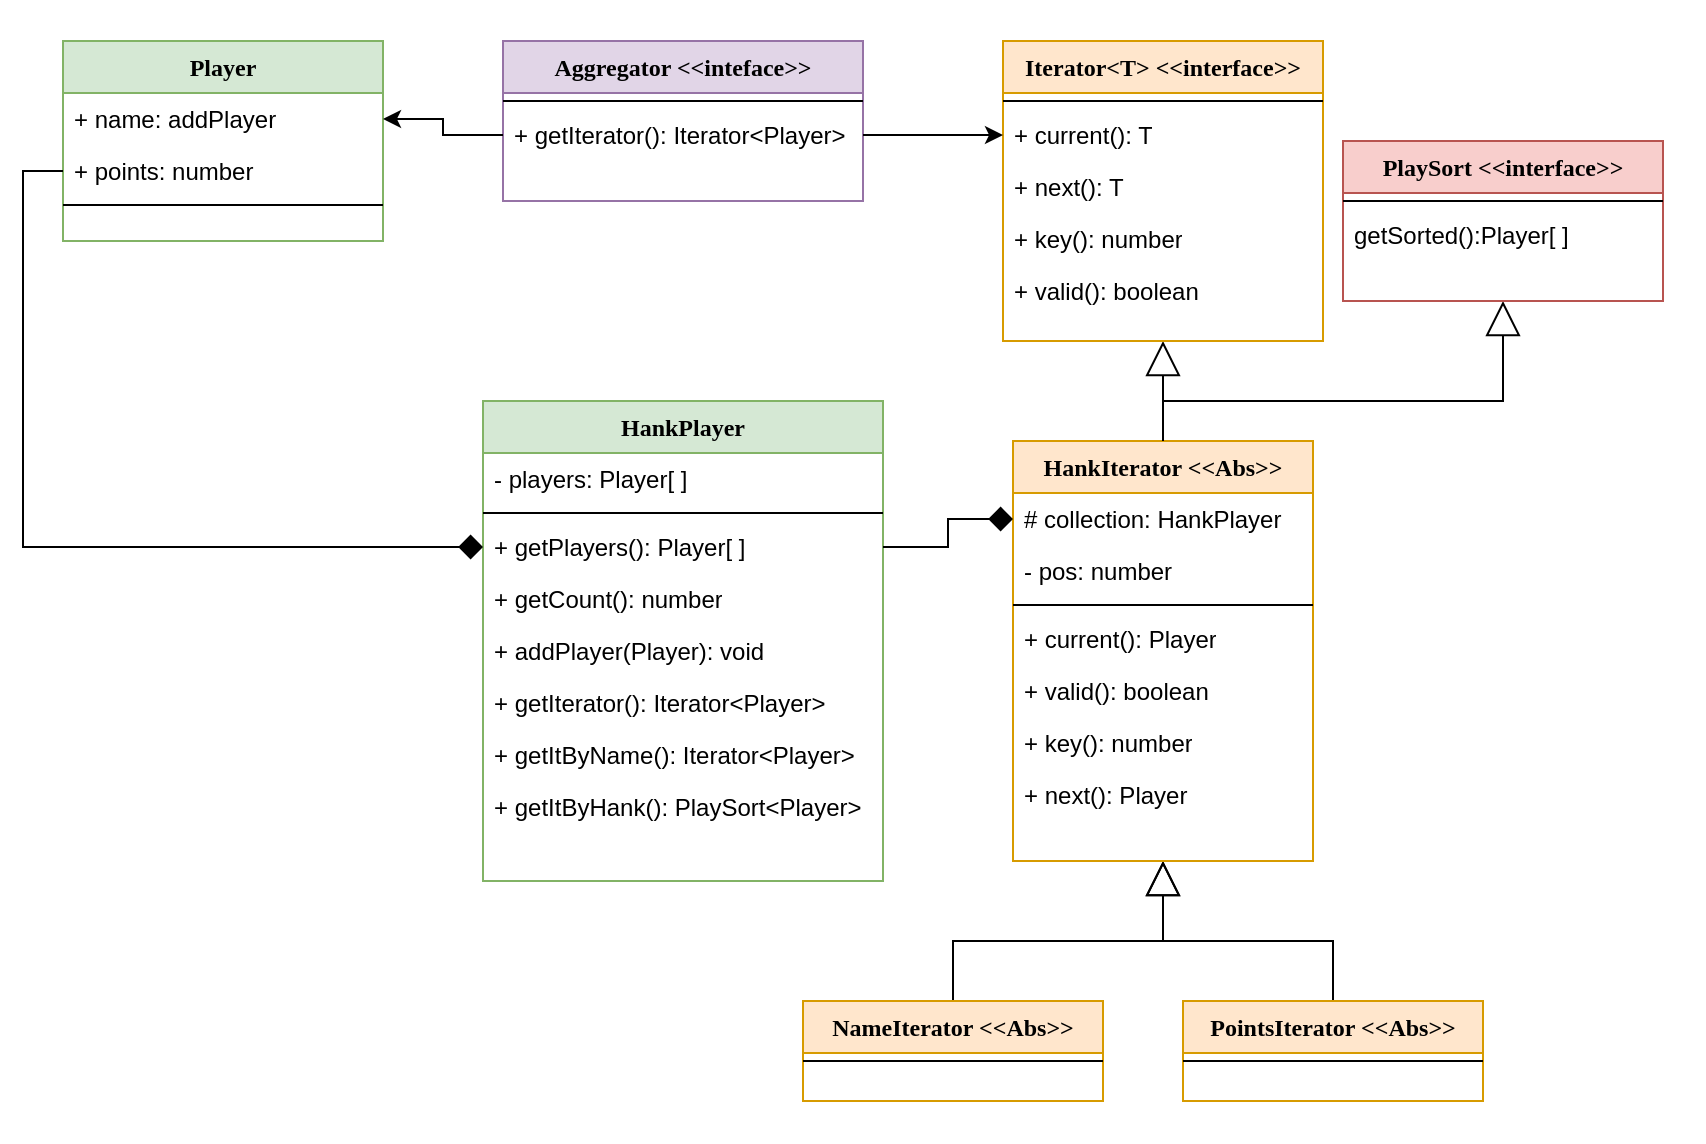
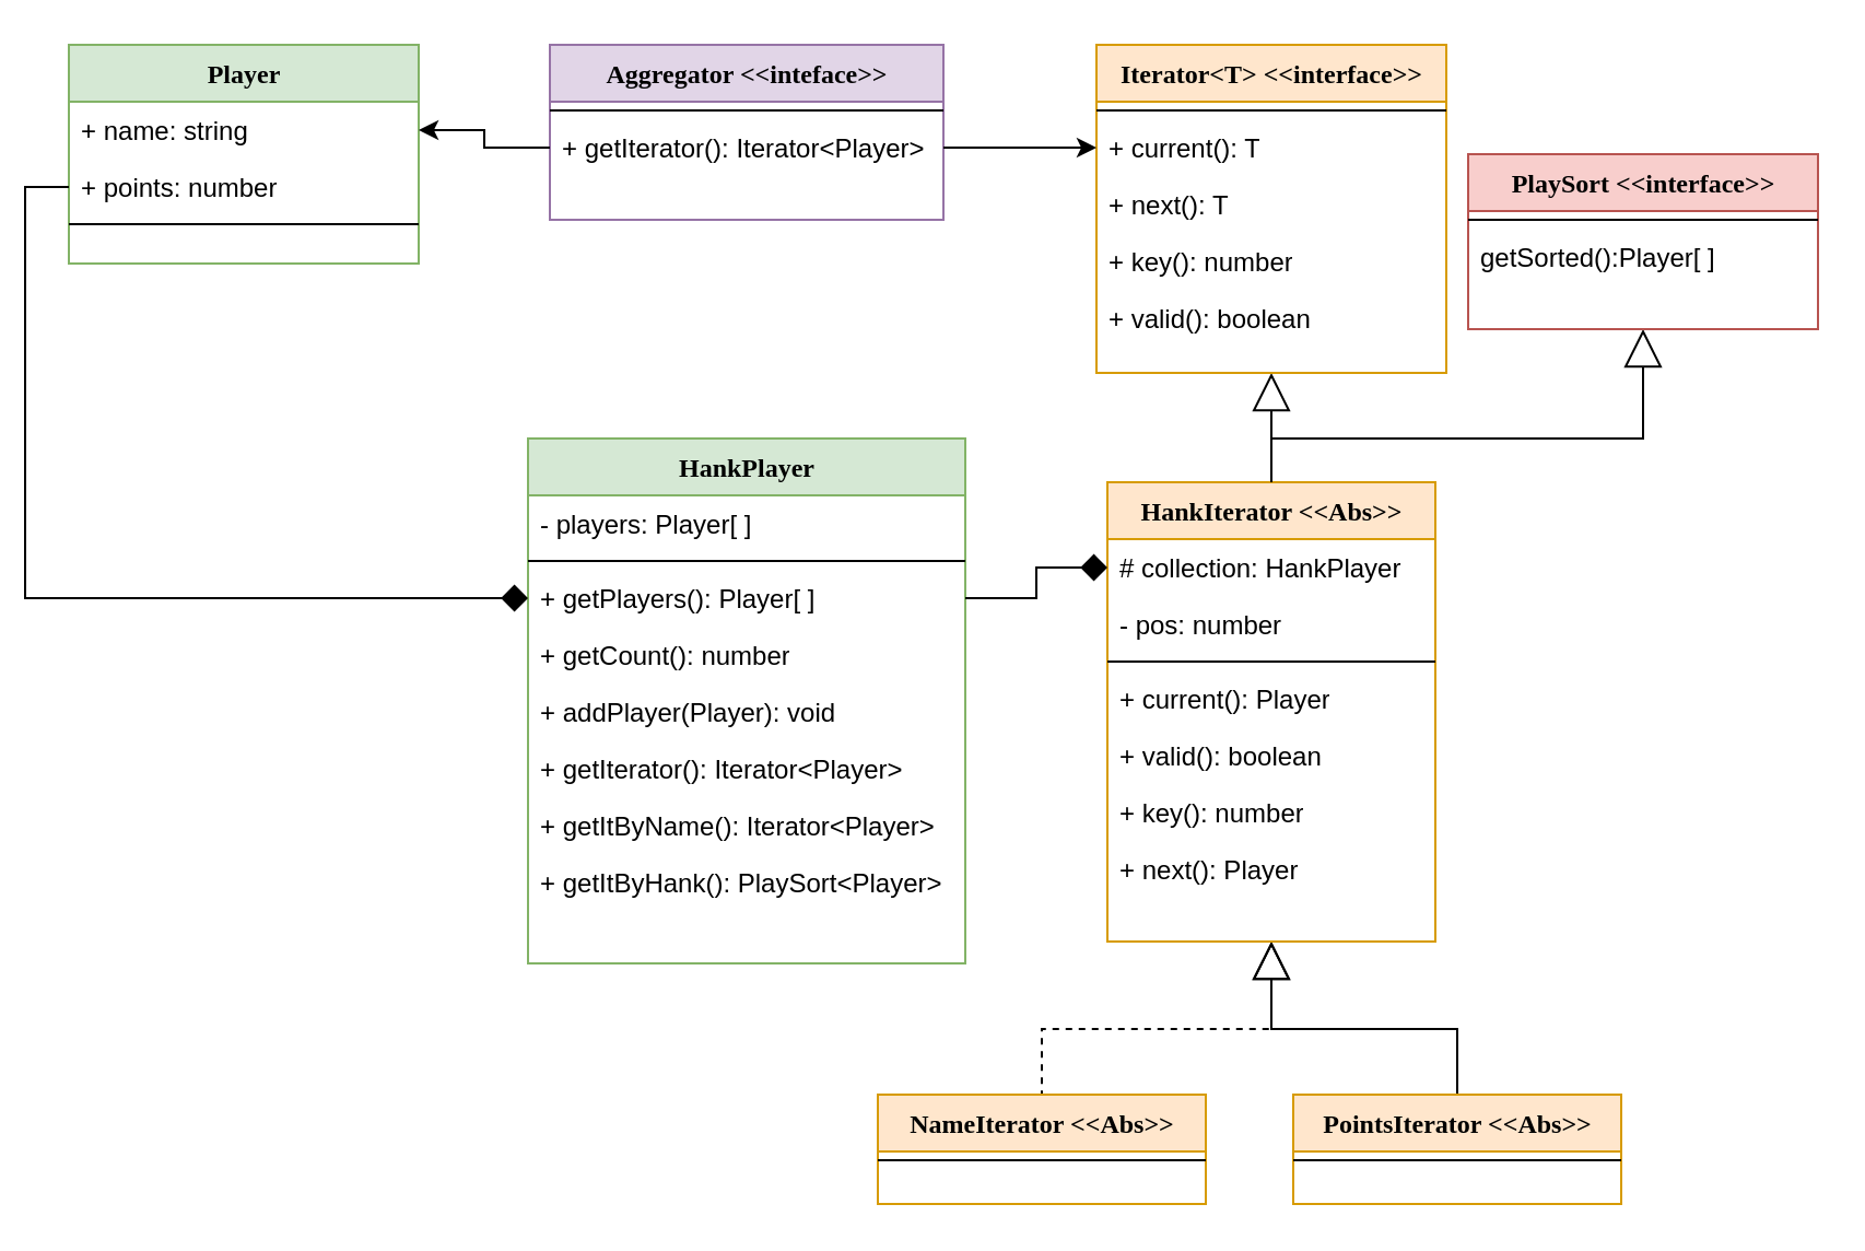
  <mxCell id="0" />
  <mxCell id="1" parent="0" />
  <mxCell id="2" style="edgeStyle=orthogonalEdgeStyle;rounded=0;orthogonalLoop=1;jettySize=auto;html=1;exitX=0.5;exitY=1;exitDx=0;exitDy=0;entryX=0.5;entryY=0;entryDx=0;entryDy=0;startArrow=block;startFill=0;startSize=15;endArrow=none;endFill=0;" edge="1" parent="1" source="3" target="30"><mxGeometry relative="1" as="geometry" /></mxCell>
  <mxCell id="3" value="Iterator&amp;lt;T&amp;gt; &amp;lt;&amp;lt;interface&amp;gt;&amp;gt;" style="swimlane;html=1;fontStyle=1;align=center;verticalAlign=top;childLayout=stackLayout;horizontal=1;startSize=26;horizontalStack=0;resizeParent=1;resizeLast=0;collapsible=1;marginBottom=0;swimlaneFillColor=#ffffff;rounded=0;shadow=0;comic=0;labelBackgroundColor=none;strokeWidth=1;fillColor=#ffe6cc;fontFamily=Verdana;fontSize=12;strokeColor=#d79b00;" parent="1" vertex="1"><mxGeometry x="490" y="20" width="160" height="150" as="geometry" /></mxCell>
  <mxCell id="4" value="" style="line;html=1;strokeWidth=1;fillColor=none;align=left;verticalAlign=middle;spacingTop=-1;spacingLeft=3;spacingRight=3;rotatable=0;labelPosition=right;points=[];portConstraint=eastwest;" parent="3" vertex="1"><mxGeometry y="26" width="160" height="8" as="geometry" /></mxCell>
  <mxCell id="5" value="+ current(): T" style="text;html=1;strokeColor=none;fillColor=none;align=left;verticalAlign=top;spacingLeft=4;spacingRight=4;whiteSpace=wrap;overflow=hidden;rotatable=0;points=[[0,0.5],[1,0.5]];portConstraint=eastwest;" parent="3" vertex="1"><mxGeometry y="34" width="160" height="26" as="geometry" /></mxCell>
  <mxCell id="6" value="+ next(): T" style="text;html=1;strokeColor=none;fillColor=none;align=left;verticalAlign=top;spacingLeft=4;spacingRight=4;whiteSpace=wrap;overflow=hidden;rotatable=0;points=[[0,0.5],[1,0.5]];portConstraint=eastwest;" parent="3" vertex="1"><mxGeometry y="60" width="160" height="26" as="geometry" /></mxCell>
  <mxCell id="7" value="+ key(): number" style="text;html=1;strokeColor=none;fillColor=none;align=left;verticalAlign=top;spacingLeft=4;spacingRight=4;whiteSpace=wrap;overflow=hidden;rotatable=0;points=[[0,0.5],[1,0.5]];portConstraint=eastwest;" vertex="1" parent="3"><mxGeometry y="86" width="160" height="26" as="geometry" /></mxCell>
  <mxCell id="8" value="+ valid(): boolean" style="text;html=1;strokeColor=none;fillColor=none;align=left;verticalAlign=top;spacingLeft=4;spacingRight=4;whiteSpace=wrap;overflow=hidden;rotatable=0;points=[[0,0.5],[1,0.5]];portConstraint=eastwest;" vertex="1" parent="3"><mxGeometry y="112" width="160" height="26" as="geometry" /></mxCell>
  <mxCell id="9" value="Aggregator &amp;lt;&amp;lt;inteface&amp;gt;&amp;gt;" style="swimlane;html=1;fontStyle=1;align=center;verticalAlign=top;childLayout=stackLayout;horizontal=1;startSize=26;horizontalStack=0;resizeParent=1;resizeLast=0;collapsible=1;marginBottom=0;swimlaneFillColor=#ffffff;rounded=0;shadow=0;comic=0;labelBackgroundColor=none;strokeWidth=1;fillColor=#e1d5e7;fontFamily=Verdana;fontSize=12;strokeColor=#9673a6;" vertex="1" parent="1"><mxGeometry x="240" y="20" width="180" height="80" as="geometry" /></mxCell>
  <mxCell id="10" value="" style="line;html=1;strokeWidth=1;fillColor=none;align=left;verticalAlign=middle;spacingTop=-1;spacingLeft=3;spacingRight=3;rotatable=0;labelPosition=right;points=[];portConstraint=eastwest;" vertex="1" parent="9"><mxGeometry y="26" width="180" height="8" as="geometry" /></mxCell>
  <mxCell id="11" value="+ getIterator(): Iterator&amp;lt;Player&amp;gt;" style="text;html=1;strokeColor=none;fillColor=none;align=left;verticalAlign=top;spacingLeft=4;spacingRight=4;whiteSpace=wrap;overflow=hidden;rotatable=0;points=[[0,0.5],[1,0.5]];portConstraint=eastwest;" vertex="1" parent="9"><mxGeometry y="34" width="180" height="26" as="geometry" /></mxCell>
  <mxCell id="12" value="Player" style="swimlane;html=1;fontStyle=1;align=center;verticalAlign=top;childLayout=stackLayout;horizontal=1;startSize=26;horizontalStack=0;resizeParent=1;resizeLast=0;collapsible=1;marginBottom=0;swimlaneFillColor=#ffffff;rounded=0;shadow=0;comic=0;labelBackgroundColor=none;strokeWidth=1;fillColor=#d5e8d4;fontFamily=Verdana;fontSize=12;strokeColor=#82b366;" vertex="1" parent="1"><mxGeometry x="20" y="20" width="160" height="100" as="geometry" /></mxCell>
- <mxCell id="13" value="+ name: addPlayer" style="text;html=1;strokeColor=none;fillColor=none;align=left;verticalAlign=top;spacingLeft=4;spacingRight=4;whiteSpace=wrap;overflow=hidden;rotatable=0;points=[[0,0.5],[1,0.5]];portConstraint=eastwest;" vertex="1" parent="12"><mxGeometry y="26" width="160" height="26" as="geometry" /></mxCell>
+ <mxCell id="13" value="+ name: string" style="text;html=1;strokeColor=none;fillColor=none;align=left;verticalAlign=top;spacingLeft=4;spacingRight=4;whiteSpace=wrap;overflow=hidden;rotatable=0;points=[[0,0.5],[1,0.5]];portConstraint=eastwest;" vertex="1" parent="12"><mxGeometry y="26" width="160" height="26" as="geometry" /></mxCell>
  <mxCell id="14" value="+ points: number" style="text;html=1;strokeColor=none;fillColor=none;align=left;verticalAlign=top;spacingLeft=4;spacingRight=4;whiteSpace=wrap;overflow=hidden;rotatable=0;points=[[0,0.5],[1,0.5]];portConstraint=eastwest;" vertex="1" parent="12"><mxGeometry y="52" width="160" height="26" as="geometry" /></mxCell>
  <mxCell id="15" value="" style="line;html=1;strokeWidth=1;fillColor=none;align=left;verticalAlign=middle;spacingTop=-1;spacingLeft=3;spacingRight=3;rotatable=0;labelPosition=right;points=[];portConstraint=eastwest;" vertex="1" parent="12"><mxGeometry y="78" width="160" height="8" as="geometry" /></mxCell>
  <mxCell id="16" style="edgeStyle=orthogonalEdgeStyle;rounded=0;orthogonalLoop=1;jettySize=auto;html=1;exitX=0;exitY=0.5;exitDx=0;exitDy=0;" edge="1" parent="1" source="11" target="13"><mxGeometry relative="1" as="geometry" /></mxCell>
  <mxCell id="17" style="edgeStyle=orthogonalEdgeStyle;rounded=0;orthogonalLoop=1;jettySize=auto;html=1;exitX=1;exitY=0.5;exitDx=0;exitDy=0;entryX=0;entryY=0.5;entryDx=0;entryDy=0;" edge="1" parent="1" source="11" target="5"><mxGeometry relative="1" as="geometry" /></mxCell>
  <mxCell id="18" value="HankPlayer" style="swimlane;html=1;fontStyle=1;align=center;verticalAlign=top;childLayout=stackLayout;horizontal=1;startSize=26;horizontalStack=0;resizeParent=1;resizeLast=0;collapsible=1;marginBottom=0;swimlaneFillColor=#ffffff;rounded=0;shadow=0;comic=0;labelBackgroundColor=none;strokeWidth=1;fillColor=#d5e8d4;fontFamily=Verdana;fontSize=12;strokeColor=#82b366;" vertex="1" parent="1"><mxGeometry x="230" y="200" width="200" height="240" as="geometry" /></mxCell>
  <mxCell id="19" value="- players: Player[ ]" style="text;html=1;strokeColor=none;fillColor=none;align=left;verticalAlign=top;spacingLeft=4;spacingRight=4;whiteSpace=wrap;overflow=hidden;rotatable=0;points=[[0,0.5],[1,0.5]];portConstraint=eastwest;" vertex="1" parent="18"><mxGeometry y="26" width="200" height="26" as="geometry" /></mxCell>
  <mxCell id="20" value="" style="line;html=1;strokeWidth=1;fillColor=none;align=left;verticalAlign=middle;spacingTop=-1;spacingLeft=3;spacingRight=3;rotatable=0;labelPosition=right;points=[];portConstraint=eastwest;" vertex="1" parent="18"><mxGeometry y="52" width="200" height="8" as="geometry" /></mxCell>
  <mxCell id="21" value="+ getPlayers(): Player[ ]" style="text;html=1;strokeColor=none;fillColor=none;align=left;verticalAlign=top;spacingLeft=4;spacingRight=4;whiteSpace=wrap;overflow=hidden;rotatable=0;points=[[0,0.5],[1,0.5]];portConstraint=eastwest;" vertex="1" parent="18"><mxGeometry y="60" width="200" height="26" as="geometry" /></mxCell>
  <mxCell id="22" value="+ getCount(): number" style="text;html=1;strokeColor=none;fillColor=none;align=left;verticalAlign=top;spacingLeft=4;spacingRight=4;whiteSpace=wrap;overflow=hidden;rotatable=0;points=[[0,0.5],[1,0.5]];portConstraint=eastwest;" vertex="1" parent="18"><mxGeometry y="86" width="200" height="26" as="geometry" /></mxCell>
  <mxCell id="23" value="+ addPlayer(Player): void" style="text;html=1;strokeColor=none;fillColor=none;align=left;verticalAlign=top;spacingLeft=4;spacingRight=4;whiteSpace=wrap;overflow=hidden;rotatable=0;points=[[0,0.5],[1,0.5]];portConstraint=eastwest;" vertex="1" parent="18"><mxGeometry y="112" width="200" height="26" as="geometry" /></mxCell>
  <mxCell id="24" value="+ getIterator(): Iterator&amp;lt;Player&amp;gt;" style="text;html=1;strokeColor=none;fillColor=none;align=left;verticalAlign=top;spacingLeft=4;spacingRight=4;whiteSpace=wrap;overflow=hidden;rotatable=0;points=[[0,0.5],[1,0.5]];portConstraint=eastwest;" vertex="1" parent="18"><mxGeometry y="138" width="200" height="26" as="geometry" /></mxCell>
  <mxCell id="25" value="+ getItByName(): Iterator&amp;lt;Player&amp;gt;" style="text;html=1;strokeColor=none;fillColor=none;align=left;verticalAlign=top;spacingLeft=4;spacingRight=4;whiteSpace=wrap;overflow=hidden;rotatable=0;points=[[0,0.5],[1,0.5]];portConstraint=eastwest;" vertex="1" parent="18"><mxGeometry y="164" width="200" height="26" as="geometry" /></mxCell>
  <mxCell id="26" value="+ getItByHank(): PlaySort&amp;lt;Player&amp;gt;" style="text;html=1;strokeColor=none;fillColor=none;align=left;verticalAlign=top;spacingLeft=4;spacingRight=4;whiteSpace=wrap;overflow=hidden;rotatable=0;points=[[0,0.5],[1,0.5]];portConstraint=eastwest;" vertex="1" parent="18"><mxGeometry y="190" width="200" height="26" as="geometry" /></mxCell>
  <mxCell id="27" style="edgeStyle=orthogonalEdgeStyle;rounded=0;orthogonalLoop=1;jettySize=auto;html=1;exitX=0;exitY=0.5;exitDx=0;exitDy=0;entryX=0;entryY=0.5;entryDx=0;entryDy=0;startArrow=diamond;startFill=1;startSize=10;endArrow=none;endFill=0;" edge="1" parent="1" source="21" target="14"><mxGeometry relative="1" as="geometry" /></mxCell>
- <mxCell id="28" style="edgeStyle=orthogonalEdgeStyle;rounded=0;orthogonalLoop=1;jettySize=auto;html=1;exitX=0.5;exitY=1;exitDx=0;exitDy=0;startArrow=block;startFill=0;startSize=15;endArrow=none;endFill=0;" edge="1" parent="1" source="30" target="39"><mxGeometry relative="1" as="geometry" /></mxCell>
+ <mxCell id="28" style="edgeStyle=orthogonalEdgeStyle;rounded=0;orthogonalLoop=1;jettySize=auto;html=1;exitX=0.5;exitY=1;exitDx=0;exitDy=0;startArrow=block;startFill=0;startSize=15;endArrow=none;endFill=0;dashed=1;" edge="1" parent="1" source="30" target="39"><mxGeometry relative="1" as="geometry" /></mxCell>
  <mxCell id="29" style="edgeStyle=orthogonalEdgeStyle;rounded=0;orthogonalLoop=1;jettySize=auto;html=1;exitX=0.5;exitY=1;exitDx=0;exitDy=0;startArrow=block;startFill=0;startSize=15;endArrow=none;endFill=0;" edge="1" parent="1" source="30" target="41"><mxGeometry relative="1" as="geometry" /></mxCell>
  <mxCell id="30" value="HankIterator &amp;lt;&amp;lt;Abs&amp;gt;&amp;gt;" style="swimlane;html=1;fontStyle=1;align=center;verticalAlign=top;childLayout=stackLayout;horizontal=1;startSize=26;horizontalStack=0;resizeParent=1;resizeLast=0;collapsible=1;marginBottom=0;swimlaneFillColor=#ffffff;rounded=0;shadow=0;comic=0;labelBackgroundColor=none;strokeWidth=1;fillColor=#ffe6cc;fontFamily=Verdana;fontSize=12;strokeColor=#d79b00;" vertex="1" parent="1"><mxGeometry x="495" y="220" width="150" height="210" as="geometry" /></mxCell>
  <mxCell id="31" value="# collection: HankPlayer" style="text;html=1;strokeColor=none;fillColor=none;align=left;verticalAlign=top;spacingLeft=4;spacingRight=4;whiteSpace=wrap;overflow=hidden;rotatable=0;points=[[0,0.5],[1,0.5]];portConstraint=eastwest;" vertex="1" parent="30"><mxGeometry y="26" width="150" height="26" as="geometry" /></mxCell>
  <mxCell id="32" value="- pos: number" style="text;html=1;strokeColor=none;fillColor=none;align=left;verticalAlign=top;spacingLeft=4;spacingRight=4;whiteSpace=wrap;overflow=hidden;rotatable=0;points=[[0,0.5],[1,0.5]];portConstraint=eastwest;" vertex="1" parent="30"><mxGeometry y="52" width="150" height="26" as="geometry" /></mxCell>
  <mxCell id="33" value="" style="line;html=1;strokeWidth=1;fillColor=none;align=left;verticalAlign=middle;spacingTop=-1;spacingLeft=3;spacingRight=3;rotatable=0;labelPosition=right;points=[];portConstraint=eastwest;" vertex="1" parent="30"><mxGeometry y="78" width="150" height="8" as="geometry" /></mxCell>
  <mxCell id="34" value="+ current(): Player" style="text;html=1;strokeColor=none;fillColor=none;align=left;verticalAlign=top;spacingLeft=4;spacingRight=4;whiteSpace=wrap;overflow=hidden;rotatable=0;points=[[0,0.5],[1,0.5]];portConstraint=eastwest;" vertex="1" parent="30"><mxGeometry y="86" width="150" height="26" as="geometry" /></mxCell>
  <mxCell id="35" value="+ valid(): boolean" style="text;html=1;strokeColor=none;fillColor=none;align=left;verticalAlign=top;spacingLeft=4;spacingRight=4;whiteSpace=wrap;overflow=hidden;rotatable=0;points=[[0,0.5],[1,0.5]];portConstraint=eastwest;" vertex="1" parent="30"><mxGeometry y="112" width="150" height="26" as="geometry" /></mxCell>
  <mxCell id="36" value="+ key(): number" style="text;html=1;strokeColor=none;fillColor=none;align=left;verticalAlign=top;spacingLeft=4;spacingRight=4;whiteSpace=wrap;overflow=hidden;rotatable=0;points=[[0,0.5],[1,0.5]];portConstraint=eastwest;" vertex="1" parent="30"><mxGeometry y="138" width="150" height="26" as="geometry" /></mxCell>
  <mxCell id="37" value="+ next(): Player" style="text;html=1;strokeColor=none;fillColor=none;align=left;verticalAlign=top;spacingLeft=4;spacingRight=4;whiteSpace=wrap;overflow=hidden;rotatable=0;points=[[0,0.5],[1,0.5]];portConstraint=eastwest;" vertex="1" parent="30"><mxGeometry y="164" width="150" height="26" as="geometry" /></mxCell>
  <mxCell id="38" style="edgeStyle=orthogonalEdgeStyle;rounded=0;orthogonalLoop=1;jettySize=auto;html=1;exitX=0;exitY=0.5;exitDx=0;exitDy=0;startArrow=diamond;startFill=1;startSize=10;endArrow=none;endFill=0;" edge="1" parent="1" source="31" target="21"><mxGeometry relative="1" as="geometry" /></mxCell>
  <mxCell id="39" value="NameIterator &amp;lt;&amp;lt;Abs&amp;gt;&amp;gt;" style="swimlane;html=1;fontStyle=1;align=center;verticalAlign=top;childLayout=stackLayout;horizontal=1;startSize=26;horizontalStack=0;resizeParent=1;resizeLast=0;collapsible=1;marginBottom=0;swimlaneFillColor=#ffffff;rounded=0;shadow=0;comic=0;labelBackgroundColor=none;strokeWidth=1;fillColor=#ffe6cc;fontFamily=Verdana;fontSize=12;strokeColor=#d79b00;" vertex="1" parent="1"><mxGeometry x="390" y="500" width="150" height="50" as="geometry" /></mxCell>
  <mxCell id="40" value="" style="line;html=1;strokeWidth=1;fillColor=none;align=left;verticalAlign=middle;spacingTop=-1;spacingLeft=3;spacingRight=3;rotatable=0;labelPosition=right;points=[];portConstraint=eastwest;" vertex="1" parent="39"><mxGeometry y="26" width="150" height="8" as="geometry" /></mxCell>
  <mxCell id="41" value="PointsIterator &amp;lt;&amp;lt;Abs&amp;gt;&amp;gt;" style="swimlane;html=1;fontStyle=1;align=center;verticalAlign=top;childLayout=stackLayout;horizontal=1;startSize=26;horizontalStack=0;resizeParent=1;resizeLast=0;collapsible=1;marginBottom=0;swimlaneFillColor=#ffffff;rounded=0;shadow=0;comic=0;labelBackgroundColor=none;strokeWidth=1;fillColor=#ffe6cc;fontFamily=Verdana;fontSize=12;strokeColor=#d79b00;" vertex="1" parent="1"><mxGeometry x="580" y="500" width="150" height="50" as="geometry" /></mxCell>
  <mxCell id="42" value="" style="line;html=1;strokeWidth=1;fillColor=none;align=left;verticalAlign=middle;spacingTop=-1;spacingLeft=3;spacingRight=3;rotatable=0;labelPosition=right;points=[];portConstraint=eastwest;" vertex="1" parent="41"><mxGeometry y="26" width="150" height="8" as="geometry" /></mxCell>
  <mxCell id="43" style="edgeStyle=orthogonalEdgeStyle;rounded=0;orthogonalLoop=1;jettySize=auto;html=1;exitX=0.5;exitY=1;exitDx=0;exitDy=0;entryX=0.5;entryY=0;entryDx=0;entryDy=0;startArrow=block;startFill=0;startSize=15;endArrow=none;endFill=0;" edge="1" parent="1" source="44" target="30"><mxGeometry relative="1" as="geometry"><Array as="points"><mxPoint x="740" y="200" /><mxPoint x="570" y="200" /></Array></mxGeometry></mxCell>
  <mxCell id="44" value="PlaySort &amp;lt;&amp;lt;interface&amp;gt;&amp;gt;" style="swimlane;html=1;fontStyle=1;align=center;verticalAlign=top;childLayout=stackLayout;horizontal=1;startSize=26;horizontalStack=0;resizeParent=1;resizeLast=0;collapsible=1;marginBottom=0;swimlaneFillColor=#ffffff;rounded=0;shadow=0;comic=0;labelBackgroundColor=none;strokeWidth=1;fillColor=#f8cecc;fontFamily=Verdana;fontSize=12;strokeColor=#b85450;" vertex="1" parent="1"><mxGeometry x="660" y="70" width="160" height="80" as="geometry" /></mxCell>
  <mxCell id="45" value="" style="line;html=1;strokeWidth=1;fillColor=none;align=left;verticalAlign=middle;spacingTop=-1;spacingLeft=3;spacingRight=3;rotatable=0;labelPosition=right;points=[];portConstraint=eastwest;" vertex="1" parent="44"><mxGeometry y="26" width="160" height="8" as="geometry" /></mxCell>
  <mxCell id="46" value="getSorted():Player[ ]" style="text;html=1;strokeColor=none;fillColor=none;align=left;verticalAlign=top;spacingLeft=4;spacingRight=4;whiteSpace=wrap;overflow=hidden;rotatable=0;points=[[0,0.5],[1,0.5]];portConstraint=eastwest;" vertex="1" parent="44"><mxGeometry y="34" width="160" height="26" as="geometry" /></mxCell>
